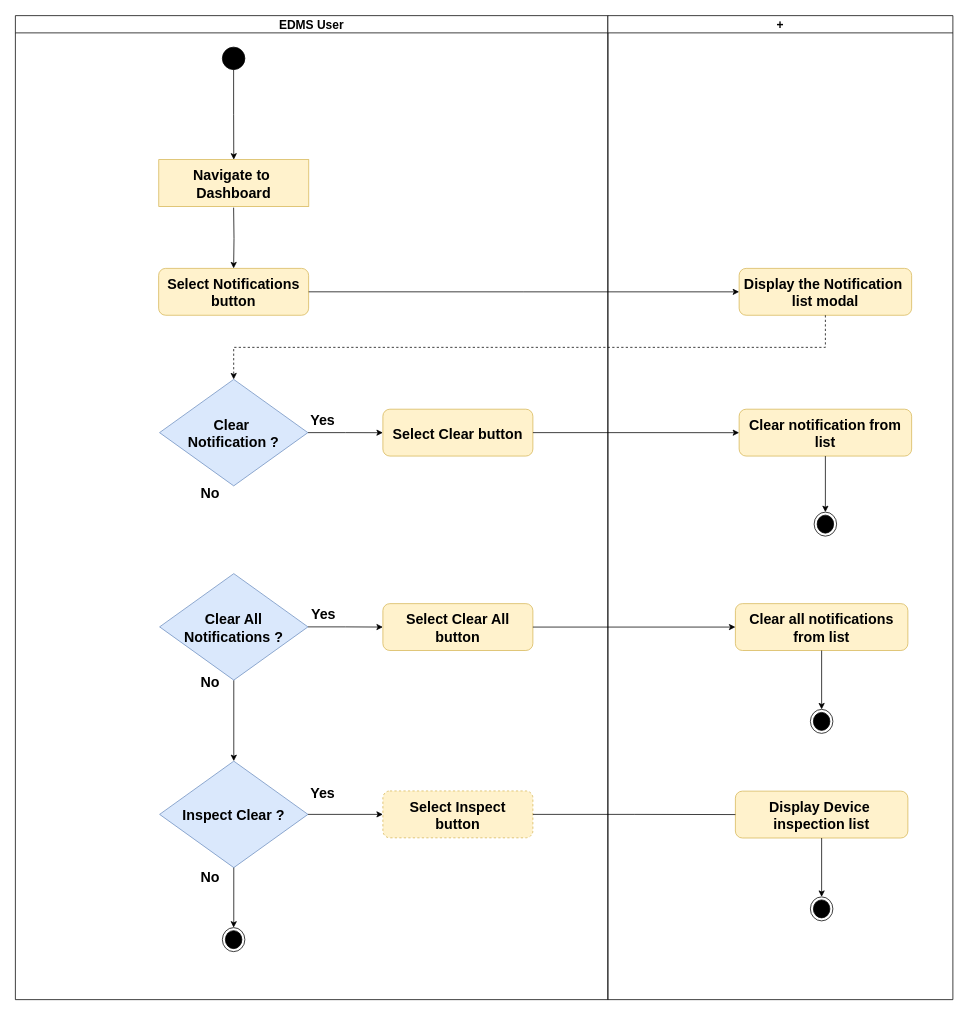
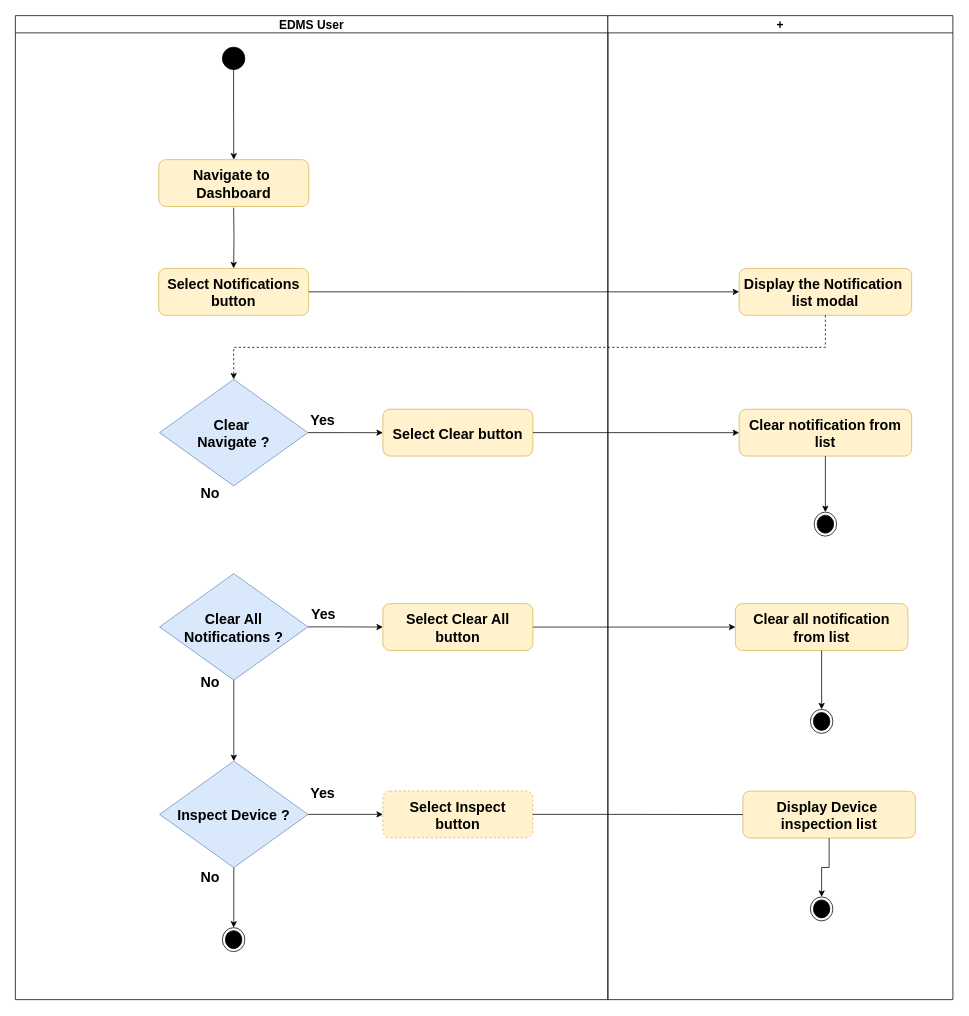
  <mxCell id="0" />
  <mxCell id="1" parent="0" />
  <mxCell id="2" value="EDMS User" style="swimlane;whiteSpace=wrap;fontSize=16;fontStyle=1" vertex="1" parent="1"><mxGeometry x="20" y="20" width="790" height="1312" as="geometry" /></mxCell>
  <mxCell id="3" value="Select Notifications&#10;button" style="rounded=1;fontSize=19;fillColor=#fff2cc;strokeColor=#d6b656;fontStyle=1" vertex="1" parent="2"><mxGeometry x="191" y="337" width="200" height="62.5" as="geometry" /></mxCell>
  <mxCell id="4" style="edgeStyle=orthogonalEdgeStyle;rounded=0;orthogonalLoop=1;jettySize=auto;html=1;exitX=0.5;exitY=1;exitDx=0;exitDy=0;entryX=0.5;entryY=0;entryDx=0;entryDy=0;fontStyle=1" edge="1" parent="2" target="3"><mxGeometry relative="1" as="geometry"><mxPoint x="290.99" y="256" as="sourcePoint" /></mxGeometry></mxCell>
  <mxCell id="5" style="edgeStyle=orthogonalEdgeStyle;rounded=0;orthogonalLoop=1;jettySize=auto;html=1;exitX=0.5;exitY=1;exitDx=0;exitDy=0;" edge="1" parent="2" source="6" target="11"><mxGeometry relative="1" as="geometry" /></mxCell>
  <mxCell id="6" value="" style="ellipse;fillColor=strokeColor;html=1;fontStyle=1" vertex="1" parent="2"><mxGeometry x="275.99" y="42" width="30" height="30" as="geometry" /></mxCell>
  <mxCell id="7" value="Select Clear button" style="rounded=1;fontSize=19;fillColor=#fff2cc;strokeColor=#d6b656;fontStyle=1" vertex="1" parent="2"><mxGeometry x="490" y="524.75" width="200" height="62.5" as="geometry" /></mxCell>
  <mxCell id="8" style="edgeStyle=orthogonalEdgeStyle;rounded=0;orthogonalLoop=1;jettySize=auto;html=1;exitX=1;exitY=0.5;exitDx=0;exitDy=0;" edge="1" parent="2" source="9" target="7"><mxGeometry relative="1" as="geometry" /></mxCell>
- <mxCell id="9" value="Clear &#10;Notification ?" style="rhombus;fontSize=19;fillColor=#dae8fc;strokeColor=#6c8ebf;fontStyle=1" vertex="1" parent="2"><mxGeometry x="192.21" y="485" width="197.79" height="142" as="geometry" /></mxCell>
+ <mxCell id="9" value="Clear &#10;Navigate ?" style="rhombus;fontSize=19;fillColor=#dae8fc;strokeColor=#6c8ebf;fontStyle=1" vertex="1" parent="2"><mxGeometry x="192.21" y="485" width="197.79" height="142" as="geometry" /></mxCell>
  <mxCell id="10" value="&lt;span style=&quot;font-size: 19px;&quot;&gt;Yes&lt;/span&gt;" style="text;html=1;align=center;verticalAlign=middle;whiteSpace=wrap;rounded=0;fontStyle=1" vertex="1" parent="2"><mxGeometry x="380" y="524.75" width="60" height="30" as="geometry" /></mxCell>
- <mxCell id="11" value="Navigate to &#10;Dashboard" style="fontSize=19;fillColor=#fff2cc;strokeColor=#d6b656;fontStyle=1;rounded=0;" vertex="1" parent="2"><mxGeometry x="191.21" y="192" width="200" height="62.5" as="geometry" /></mxCell>
+ <mxCell id="11" value="Navigate to &#10;Dashboard" style="rounded=1;fontSize=19;fillColor=#fff2cc;strokeColor=#d6b656;fontStyle=1" vertex="1" parent="2"><mxGeometry x="191.21" y="192" width="200" height="62.5" as="geometry" /></mxCell>
  <mxCell id="12" style="edgeStyle=orthogonalEdgeStyle;rounded=0;orthogonalLoop=1;jettySize=auto;html=1;exitX=1;exitY=0.5;exitDx=0;exitDy=0;entryX=0;entryY=0.5;entryDx=0;entryDy=0;" edge="1" parent="2" source="14" target="16"><mxGeometry relative="1" as="geometry"><mxPoint x="360" y="624" as="targetPoint" /></mxGeometry></mxCell>
  <mxCell id="13" style="edgeStyle=orthogonalEdgeStyle;rounded=0;orthogonalLoop=1;jettySize=auto;html=1;exitX=0.5;exitY=1;exitDx=0;exitDy=0;entryX=0.5;entryY=0;entryDx=0;entryDy=0;" edge="1" parent="2" source="14" target="19"><mxGeometry relative="1" as="geometry" /></mxCell>
  <mxCell id="14" value="Clear All&#10;Notifications ?" style="rhombus;fontSize=19;fillColor=#dae8fc;strokeColor=#6c8ebf;fontStyle=1" vertex="1" parent="2"><mxGeometry x="192.32" y="744" width="197.79" height="142" as="geometry" /></mxCell>
  <mxCell id="15" value="&lt;span style=&quot;font-size: 19px;&quot;&gt;No&lt;/span&gt;" style="text;html=1;align=center;verticalAlign=middle;whiteSpace=wrap;rounded=0;fontStyle=1" vertex="1" parent="2"><mxGeometry x="230" y="622" width="60" height="30" as="geometry" /></mxCell>
  <mxCell id="16" value="Select Clear All&#10;button" style="rounded=1;fontSize=19;fillColor=#fff2cc;strokeColor=#d6b656;fontStyle=1" vertex="1" parent="2"><mxGeometry x="490" y="784" width="200" height="62.5" as="geometry" /></mxCell>
  <mxCell id="17" value="&lt;span style=&quot;font-size: 19px;&quot;&gt;Yes&lt;/span&gt;" style="text;html=1;align=center;verticalAlign=middle;whiteSpace=wrap;rounded=0;fontStyle=1" vertex="1" parent="2"><mxGeometry x="381" y="784" width="60" height="30" as="geometry" /></mxCell>
  <mxCell id="18" style="edgeStyle=orthogonalEdgeStyle;rounded=0;orthogonalLoop=1;jettySize=auto;html=1;exitX=1;exitY=0.5;exitDx=0;exitDy=0;entryX=0;entryY=0.5;entryDx=0;entryDy=0;" edge="1" parent="2" source="19" target="25"><mxGeometry relative="1" as="geometry" /></mxCell>
- <mxCell id="19" value="Inspect Clear ?" style="rhombus;fontSize=19;fillColor=#dae8fc;strokeColor=#6c8ebf;fontStyle=1" vertex="1" parent="2"><mxGeometry x="192.32" y="994" width="197.79" height="142" as="geometry" /></mxCell>
+ <mxCell id="19" value="Inspect Device ?" style="rhombus;fontSize=19;fillColor=#dae8fc;strokeColor=#6c8ebf;fontStyle=1" vertex="1" parent="2"><mxGeometry x="192.32" y="994" width="197.79" height="142" as="geometry" /></mxCell>
  <mxCell id="20" value="&lt;span style=&quot;font-size: 19px;&quot;&gt;No&lt;/span&gt;" style="text;html=1;align=center;verticalAlign=middle;whiteSpace=wrap;rounded=0;fontStyle=1" vertex="1" parent="2"><mxGeometry x="230" y="874" width="60" height="30" as="geometry" /></mxCell>
  <mxCell id="21" value="&lt;span style=&quot;font-size: 19px;&quot;&gt;No&lt;/span&gt;" style="text;html=1;align=center;verticalAlign=middle;whiteSpace=wrap;rounded=0;fontStyle=1" vertex="1" parent="2"><mxGeometry x="230" y="1134" width="60" height="30" as="geometry" /></mxCell>
  <mxCell id="22" value="" style="ellipse;html=1;shape=endState;fillColor=strokeColor;fontStyle=1" vertex="1" parent="2"><mxGeometry x="275.99" y="1216" width="30" height="32" as="geometry" /></mxCell>
  <mxCell id="23" style="edgeStyle=orthogonalEdgeStyle;rounded=0;orthogonalLoop=1;jettySize=auto;html=1;entryX=0.5;entryY=0;entryDx=0;entryDy=0;exitX=0.5;exitY=1;exitDx=0;exitDy=0;" edge="1" parent="2" target="22" source="19"><mxGeometry relative="1" as="geometry"><mxPoint x="290.98" y="1145" as="sourcePoint" /><Array as="points"><mxPoint x="291" y="1206" /><mxPoint x="291" y="1206" /></Array></mxGeometry></mxCell>
  <mxCell id="24" value="&lt;span style=&quot;font-size: 19px;&quot;&gt;Yes&lt;/span&gt;" style="text;html=1;align=center;verticalAlign=middle;whiteSpace=wrap;rounded=0;fontStyle=1" vertex="1" parent="2"><mxGeometry x="380" y="1022" width="60" height="30" as="geometry" /></mxCell>
  <mxCell id="25" value="Select Inspect&#10;button" style="rounded=1;fontSize=19;fillColor=#fff2cc;strokeColor=#d6b656;fontStyle=1;dashed=1;" vertex="1" parent="2"><mxGeometry x="490" y="1033.75" width="200" height="62.5" as="geometry" /></mxCell>
  <mxCell id="26" value="+" style="swimlane;whiteSpace=wrap;fontSize=16;fontStyle=1" vertex="1" parent="1"><mxGeometry x="810" y="20" width="460" height="1312" as="geometry" /></mxCell>
  <mxCell id="27" value="Display the Notification &#10;list modal" style="rounded=1;fontSize=19;fillColor=#fff2cc;strokeColor=#d6b656;fontStyle=1" vertex="1" parent="26"><mxGeometry x="175" y="337" width="230" height="62.5" as="geometry" /></mxCell>
  <mxCell id="28" value="Clear notification from&#10;list" style="rounded=1;fontSize=19;fillColor=#fff2cc;strokeColor=#d6b656;fontStyle=1" vertex="1" parent="26"><mxGeometry x="175" y="524.75" width="230" height="62.5" as="geometry" /></mxCell>
  <mxCell id="29" value="" style="ellipse;html=1;shape=endState;fillColor=strokeColor;fontStyle=1" vertex="1" parent="26"><mxGeometry x="275" y="662" width="30" height="32" as="geometry" /></mxCell>
  <mxCell id="30" style="edgeStyle=orthogonalEdgeStyle;rounded=0;orthogonalLoop=1;jettySize=auto;html=1;exitX=0.5;exitY=1;exitDx=0;exitDy=0;entryX=0.5;entryY=0;entryDx=0;entryDy=0;fontStyle=1" edge="1" parent="26" source="28" target="29"><mxGeometry relative="1" as="geometry"><mxPoint x="290.25" y="756.0" as="targetPoint" /></mxGeometry></mxCell>
- <mxCell id="31" value="Clear all notifications&#10;from list" style="rounded=1;fontSize=19;fillColor=#fff2cc;strokeColor=#d6b656;fontStyle=1" vertex="1" parent="26"><mxGeometry x="170" y="784" width="230" height="62.5" as="geometry" /></mxCell>
+ <mxCell id="31" value="Clear all notification&#10;from list" style="rounded=1;fontSize=19;fillColor=#fff2cc;strokeColor=#d6b656;fontStyle=1" vertex="1" parent="26"><mxGeometry x="170" y="784" width="230" height="62.5" as="geometry" /></mxCell>
  <mxCell id="32" value="" style="ellipse;html=1;shape=endState;fillColor=strokeColor;fontStyle=1" vertex="1" parent="26"><mxGeometry x="270" y="925" width="30" height="32" as="geometry" /></mxCell>
  <mxCell id="33" style="edgeStyle=orthogonalEdgeStyle;rounded=0;orthogonalLoop=1;jettySize=auto;html=1;exitX=0.5;exitY=1;exitDx=0;exitDy=0;entryX=0.5;entryY=0;entryDx=0;entryDy=0;fontStyle=1" edge="1" parent="26" source="31" target="32"><mxGeometry relative="1" as="geometry"><mxPoint x="289.8" y="921.5" as="targetPoint" /><mxPoint x="289.8" y="846.5" as="sourcePoint" /></mxGeometry></mxCell>
- <mxCell id="34" value="Display Device &#10;inspection list" style="rounded=1;fontSize=19;fillColor=#fff2cc;strokeColor=#d6b656;fontStyle=1" vertex="1" parent="26"><mxGeometry x="170" y="1034" width="230" height="62.5" as="geometry" /></mxCell>
+ <mxCell id="34" value="Display Device &#10;inspection list" style="rounded=1;fontSize=19;fillColor=#fff2cc;strokeColor=#d6b656;fontStyle=1" vertex="1" parent="26"><mxGeometry x="180" y="1034" width="230" height="62.5" as="geometry" /></mxCell>
  <mxCell id="35" value="" style="ellipse;html=1;shape=endState;fillColor=strokeColor;fontStyle=1" vertex="1" parent="26"><mxGeometry x="270" y="1175" width="30" height="32" as="geometry" /></mxCell>
  <mxCell id="36" style="edgeStyle=orthogonalEdgeStyle;rounded=0;orthogonalLoop=1;jettySize=auto;html=1;exitX=0.5;exitY=1;exitDx=0;exitDy=0;entryX=0.5;entryY=0;entryDx=0;entryDy=0;fontStyle=1" edge="1" parent="26" source="34" target="35"><mxGeometry relative="1" as="geometry"><mxPoint x="289.8" y="1171.5" as="targetPoint" /><mxPoint x="289.8" y="1096.5" as="sourcePoint" /></mxGeometry></mxCell>
  <mxCell id="37" style="edgeStyle=orthogonalEdgeStyle;rounded=0;orthogonalLoop=1;jettySize=auto;html=1;exitX=1;exitY=0.5;exitDx=0;exitDy=0;" edge="1" parent="1" source="3" target="27"><mxGeometry relative="1" as="geometry" /></mxCell>
  <mxCell id="38" style="edgeStyle=orthogonalEdgeStyle;rounded=0;orthogonalLoop=1;jettySize=auto;html=1;exitX=0.5;exitY=1;exitDx=0;exitDy=0;entryX=0.5;entryY=0;entryDx=0;entryDy=0;dashed=1;" edge="1" parent="1" source="27" target="9"><mxGeometry relative="1" as="geometry" /></mxCell>
  <mxCell id="39" style="edgeStyle=orthogonalEdgeStyle;rounded=0;orthogonalLoop=1;jettySize=auto;html=1;exitX=1;exitY=0.5;exitDx=0;exitDy=0;fontStyle=1" edge="1" parent="1" source="7" target="28"><mxGeometry relative="1" as="geometry" /></mxCell>
  <mxCell id="40" style="edgeStyle=orthogonalEdgeStyle;rounded=0;orthogonalLoop=1;jettySize=auto;html=1;exitX=1;exitY=0.5;exitDx=0;exitDy=0;entryX=0;entryY=0.5;entryDx=0;entryDy=0;" edge="1" parent="1" source="16" target="31"><mxGeometry relative="1" as="geometry" /></mxCell>
  <mxCell id="41" style="edgeStyle=orthogonalEdgeStyle;rounded=0;orthogonalLoop=1;jettySize=auto;html=1;exitX=1;exitY=0.5;exitDx=0;exitDy=0;entryX=0;entryY=0.5;entryDx=0;entryDy=0;endArrow=none;" edge="1" parent="1" source="25" target="34"><mxGeometry relative="1" as="geometry" /></mxCell>
